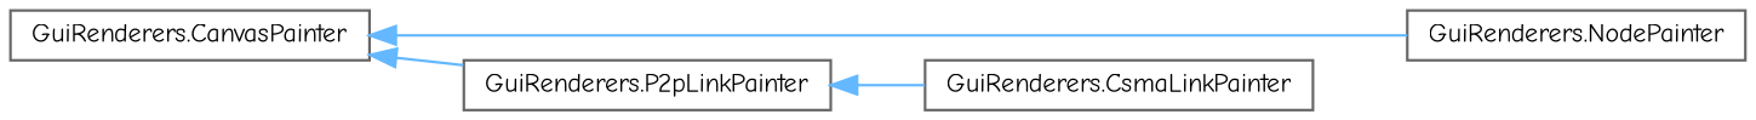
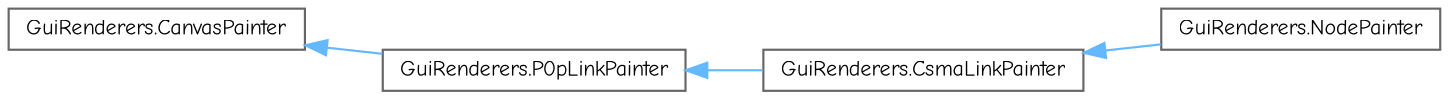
  digraph {
    fontname="Comic Neue"
    rankdir=LR
    node [color=grey40 fillcolor=white fontname="Comic Neue" fontsize=10 shape=box style=filled]
    edge [color=steelblue1 dir=back fontname="Comic Neue" fontsize=10 labelfontname=Helvetica labelfontsize=10 style=solid]
    n1 [height=0.2 label="GuiRenderers.CanvasPainter" width=0.4]
    n2 [height=0.2 label="GuiRenderers.NodePainter" width=0.4]
-   n3 [height=0.2 label="GuiRenderers.P2pLinkPainter" width=0.4]
+   n3 [height=0.2 label="GuiRenderers.P0pLinkPainter" width=0.4]
    n4 [height=0.2 label="GuiRenderers.CsmaLinkPainter" width=0.4]
-   n1 -> n2
+   n4 -> n2
    n1 -> n3
    n3 -> n4
  }
